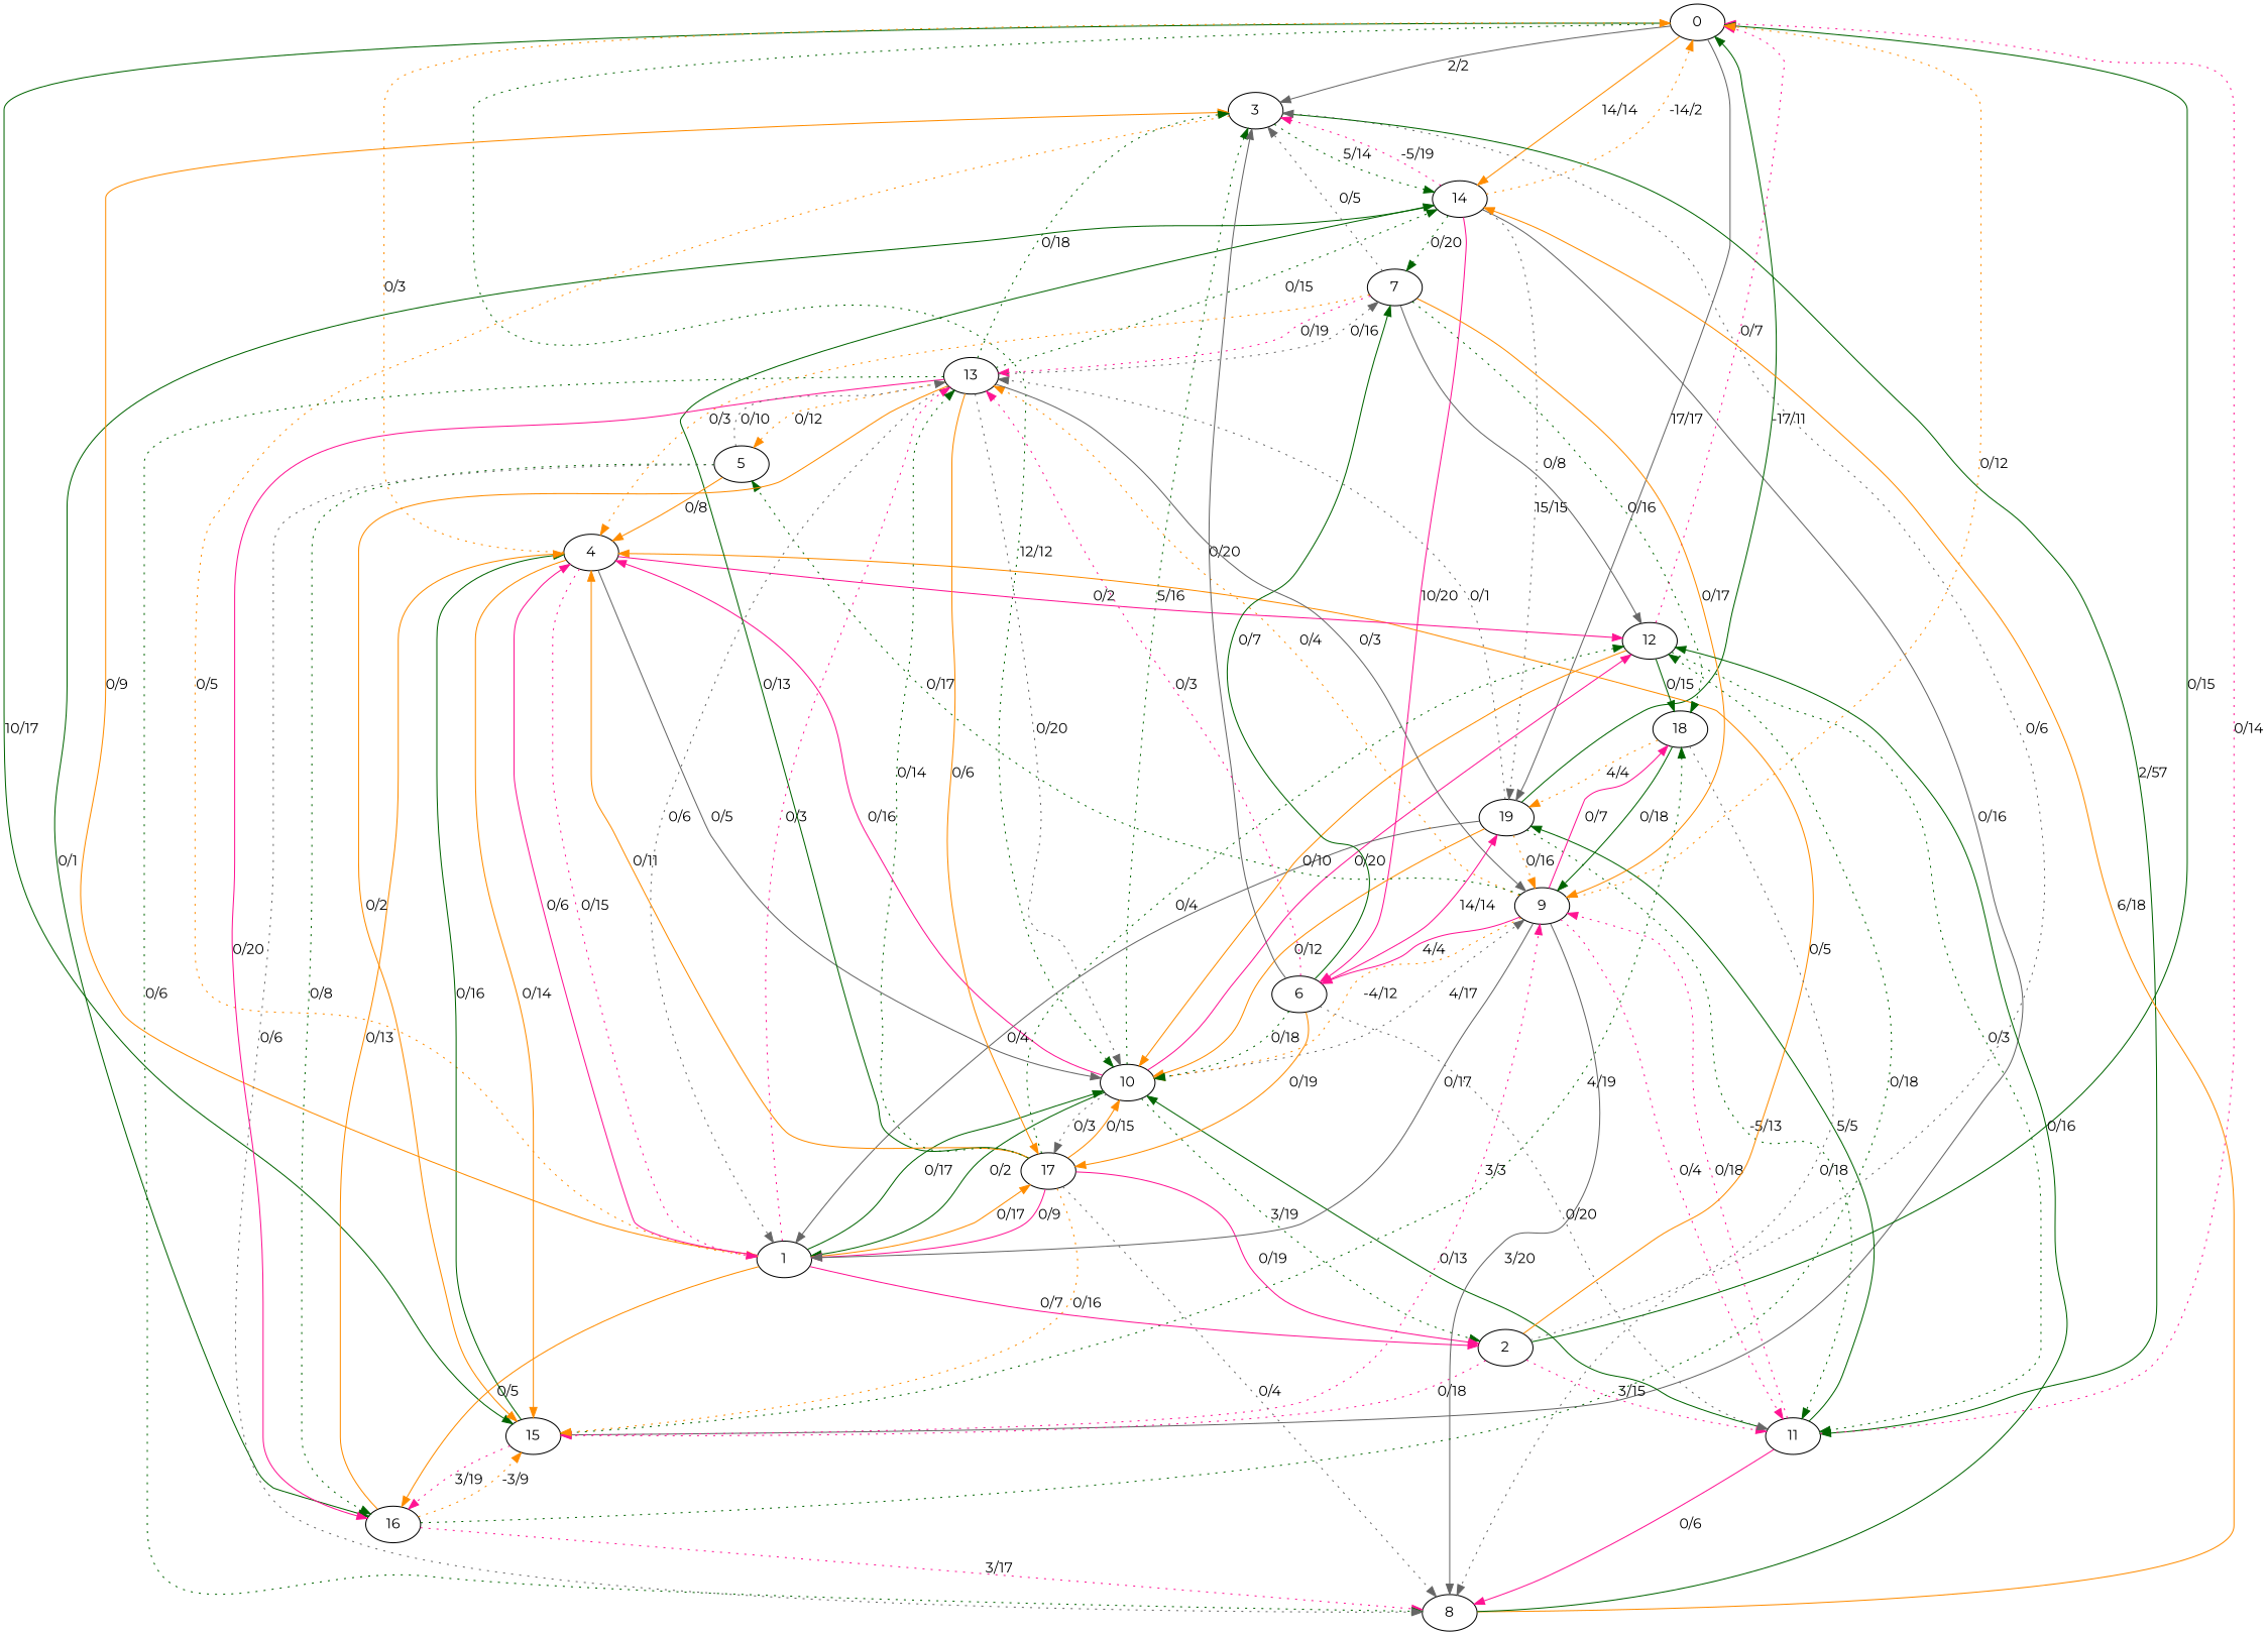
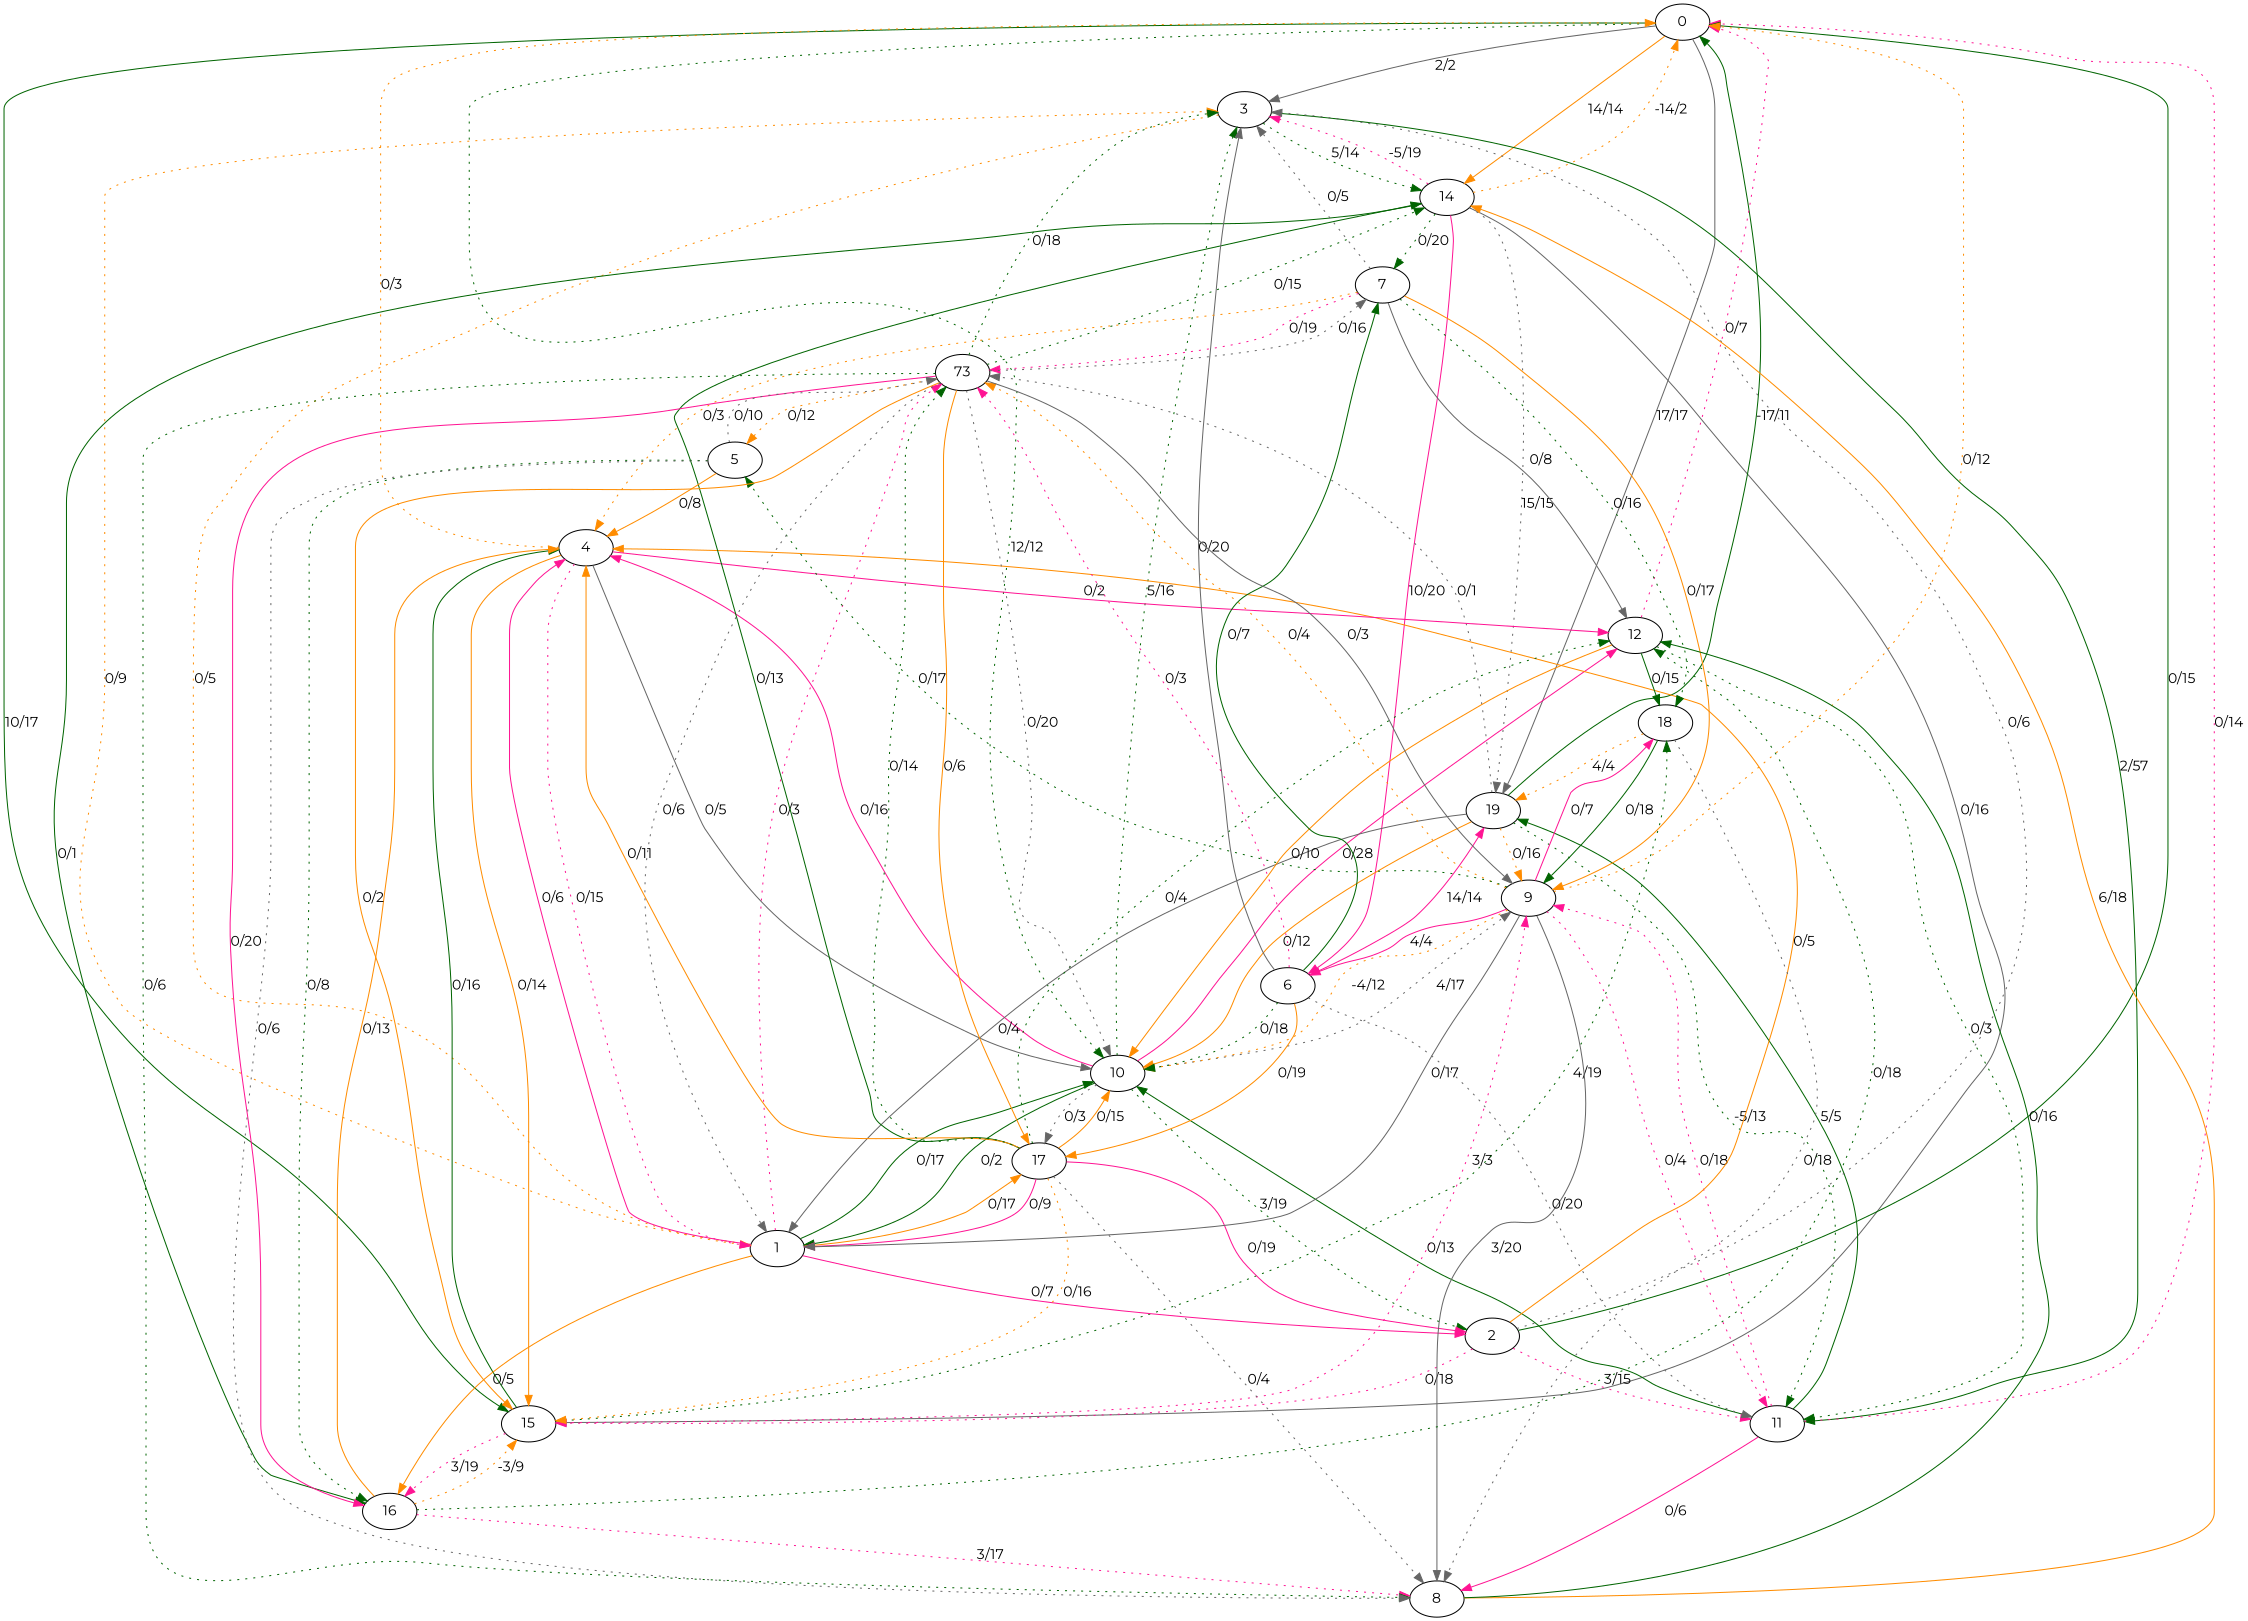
  digraph {
    fontname=Montserrat
    node [fontname=Montserrat]
    edge [color=darkgreen fontname=Montserrat style=dotted]
    0
    3
    10
    14
    15
    19
    1
    11
    2
    4
    17
    12
    9
    16
    6
    7
    18
-   13
+   13 [label=73]
    8
    5
    0 -> 3 [color=gray40 label="2/2" style=solid]
    0 -> 10 [label="12/12"]
    0 -> 14 [color=darkorange label="14/14" style=solid]
    0 -> 15 [label="10/17" style=solid]
    0 -> 19 [color=gray40 label="17/17" style=solid]
    3 -> 14 [label="5/14"]
    3 -> 1 [color=darkorange label="0/5"]
    3 -> 11 [label="2/57" style=solid]
    10 -> 3 [label="5/16"]
    10 -> 1 [label="0/2" style=solid]
    10 -> 2 [label="3/19"]
    10 -> 4 [color=deeppink label="0/16" style=solid]
    10 -> 17 [color=gray40 label="0/3"]
-   10 -> 12 [color=deeppink label="0/20" style=solid]
+   10 -> 12 [color=deeppink label="0/28" style=solid]
    10 -> 9 [color=gray40 label="4/17"]
    14 -> 0 [color=darkorange label="-14/2"]
    14 -> 3 [color=deeppink label="-5/19"]
    14 -> 15 [color=gray40 label="0/16" style=solid]
    14 -> 19 [color=gray40 label="15/15"]
    14 -> 16 [label="0/1" style=solid]
    14 -> 6 [color=deeppink label="10/20" style=solid]
    14 -> 7 [label="0/20"]
    15 -> 4 [label="0/16" style=solid]
    15 -> 9 [color=deeppink label="3/3"]
    15 -> 16 [color=deeppink label="3/19"]
    15 -> 18 [label="4/19"]
    19 -> 0 [label="-17/11" style=solid]
    19 -> 10 [color=darkorange label="0/12" style=solid]
    19 -> 1 [color=gray40 label="0/4" style=solid]
    19 -> 11 [label="-5/13"]
    19 -> 9 [color=darkorange label="0/16"]
    19 -> 13 [color=gray40 label="0/1"]
-   1 -> 3 [color=darkorange label="0/9" style=solid]
+   1 -> 3 [color=darkorange label="0/9"]
    1 -> 10 [label="0/17" style=solid]
    1 -> 2 [color=deeppink label="0/7" style=solid]
    1 -> 4 [color=deeppink label="0/6" style=solid]
    1 -> 17 [color=darkorange label="0/17" style=solid]
    1 -> 16 [color=darkorange label="0/5" style=solid]
    1 -> 13 [color=deeppink label="0/3"]
    11 -> 0 [color=deeppink label="0/14"]
    11 -> 10 [label="0/13" style=solid]
    11 -> 19 [label="5/5" style=solid]
    11 -> 9 [color=deeppink label="0/18"]
    11 -> 8 [color=deeppink label="0/6" style=solid]
    2 -> 0 [label="0/15" style=solid]
    2 -> 3 [color=gray40 label="0/6"]
    2 -> 15 [color=deeppink label="0/18"]
    2 -> 11 [color=deeppink label="3/15"]
    2 -> 4 [color=darkorange label="0/5" style=solid]
    4 -> 0 [color=darkorange label="0/3"]
    4 -> 10 [color=gray40 label="0/5" style=solid]
    4 -> 15 [color=darkorange label="0/14" style=solid]
    4 -> 1 [color=deeppink label="0/15"]
    4 -> 12 [color=deeppink label="0/2" style=solid]
    17 -> 10 [color=darkorange label="0/15" style=solid]
    17 -> 14 [label="0/13" style=solid]
    17 -> 15 [color=darkorange label="0/16"]
    17 -> 1 [color=deeppink label="0/9" style=solid]
    17 -> 2 [color=deeppink label="0/19" style=solid]
    17 -> 4 [color=darkorange label="0/11" style=solid]
    17 -> 12 [label="0/4"]
    17 -> 13 [label="0/14"]
    17 -> 8 [color=gray40 label="0/4"]
    12 -> 0 [color=deeppink label="0/7"]
    12 -> 10 [color=darkorange label="0/10" style=solid]
    12 -> 11 [label="0/3"]
    12 -> 18 [label="0/15" style=solid]
    9 -> 0 [color=darkorange label="0/12"]
    9 -> 10 [color=darkorange label="-4/12"]
    9 -> 1 [color=gray40 label="0/17" style=solid]
    9 -> 11 [color=deeppink label="0/4"]
    9 -> 6 [color=deeppink label="4/4" style=solid]
    9 -> 18 [color=deeppink label="0/7" style=solid]
    9 -> 13 [color=darkorange label="0/4"]
    9 -> 8 [color=gray40 label="3/20" style=solid]
    9 -> 5 [label="0/17"]
    16 -> 15 [color=darkorange label="-3/9"]
    16 -> 4 [color=darkorange label="0/13" style=solid]
    16 -> 12 [label="0/18"]
    16 -> 8 [color=deeppink label="3/17"]
    6 -> 3 [color=gray40 label="0/20" style=solid]
    6 -> 10 [label="0/18"]
    6 -> 19 [color=deeppink label="14/14" style=solid]
    6 -> 11 [color=gray40 label="0/20"]
    6 -> 17 [color=darkorange label="0/19" style=solid]
    6 -> 7 [label="0/7" style=solid]
    6 -> 13 [color=deeppink label="0/3"]
    7 -> 3 [color=gray40 label="0/5"]
    7 -> 4 [color=darkorange label="0/3"]
    7 -> 12 [color=gray40 label="0/8" style=solid]
    7 -> 9 [color=darkorange label="0/17" style=solid]
    7 -> 18 [label="0/16"]
    7 -> 13 [color=deeppink label="0/19"]
    18 -> 19 [color=darkorange label="4/4"]
    18 -> 9 [label="0/18" style=solid]
    18 -> 8 [color=gray40 label="0/18"]
    13 -> 3 [label="0/18"]
    13 -> 10 [color=gray40 label="0/20"]
    13 -> 14 [label="0/15"]
    13 -> 15 [color=darkorange label="0/2" style=solid]
    13 -> 1 [color=gray40 label="0/6"]
    13 -> 17 [color=darkorange label="0/6" style=solid]
    13 -> 9 [color=gray40 label="0/3" style=solid]
    13 -> 16 [color=deeppink label="0/20" style=solid]
    13 -> 7 [color=gray40 label="0/16"]
    13 -> 8 [label="0/6"]
    13 -> 5 [color=darkorange label="0/12"]
    8 -> 14 [color=darkorange label="6/18" style=solid]
    8 -> 12 [label="0/16" style=solid]
    5 -> 4 [color=darkorange label="0/8" style=solid]
    5 -> 16 [label="0/8"]
    5 -> 13 [color=gray40 label="0/10"]
    5 -> 8 [color=gray40 label="0/6"]
  }
